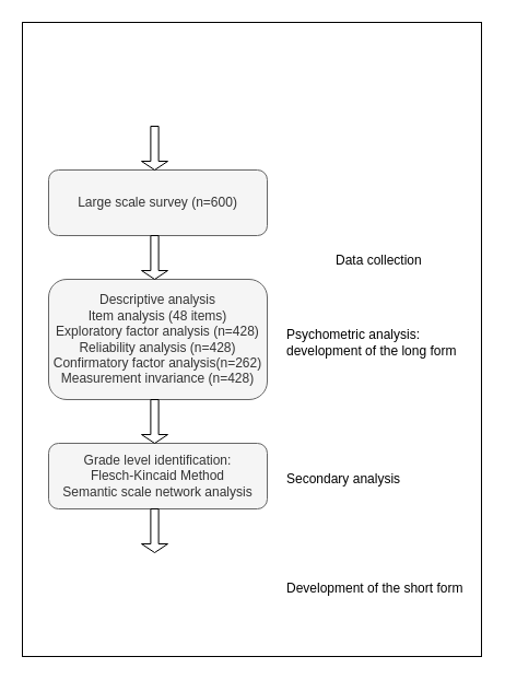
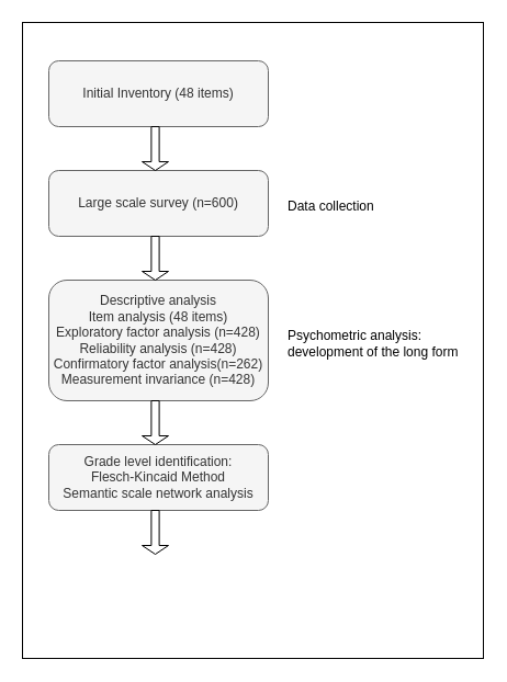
  <mxCell id="0" />
  <mxCell id="1" parent="0" />
  <mxCell id="2" value="" style="rounded=0;whiteSpace=wrap;html=1;" parent="1" vertex="1"><mxGeometry x="20" y="20" width="420" height="580" as="geometry" /></mxCell>
+ <mxCell id="3" value="Initial Inventory (48 items)" style="rounded=1;whiteSpace=wrap;html=1;fillColor=#f5f5f5;fontColor=#333333;strokeColor=#666666;" parent="1" vertex="1"><mxGeometry x="44" y="55" width="200" height="60" as="geometry" /></mxCell>
  <mxCell id="4" value="Large scale survey (n=600)" style="rounded=1;whiteSpace=wrap;html=1;fillColor=#f5f5f5;fontColor=#333333;strokeColor=#666666;" parent="1" vertex="1"><mxGeometry x="44" y="155" width="200" height="60" as="geometry" /></mxCell>
  <mxCell id="5" value="Descriptive analysis&lt;br&gt;Item analysis (48 items)&lt;br&gt;Exploratory factor analysis (n=428)&lt;br&gt;Reliability analysis (n=428)&lt;br&gt;Confirmatory factor analysis(n=262)&lt;br&gt;Measurement invariance (n=428)" style="rounded=1;whiteSpace=wrap;html=1;fillColor=#f5f5f5;fontColor=#333333;strokeColor=#666666;" parent="1" vertex="1"><mxGeometry x="44" y="255" width="200" height="110" as="geometry" /></mxCell>
  <mxCell id="6" value="Grade level identification:&lt;br&gt;Flesch-Kincaid Method&lt;br&gt;Semantic scale network analysis" style="rounded=1;whiteSpace=wrap;html=1;fillColor=#f5f5f5;fontColor=#333333;strokeColor=#666666;" parent="1" vertex="1"><mxGeometry x="44" y="405" width="200" height="60" as="geometry" /></mxCell>
- <mxCell id="7" value="Data collection" style="text;html=1;align=left;verticalAlign=middle;resizable=0;points=[];autosize=1;strokeColor=none;fillColor=none;" parent="1" vertex="1"><mxGeometry x="305" y="222.5" width="100" height="30" as="geometry" /></mxCell>
+ <mxCell id="7" value="Data collection" style="text;html=1;align=left;verticalAlign=middle;resizable=0;points=[];autosize=1;strokeColor=none;fillColor=none;" parent="1" vertex="1"><mxGeometry x="260" y="172.5" width="100" height="30" as="geometry" /></mxCell>
  <mxCell id="8" value="Psychometric analysis:&lt;br&gt;development of the long form" style="text;html=1;align=left;verticalAlign=middle;resizable=0;points=[];autosize=1;strokeColor=none;fillColor=none;" parent="1" vertex="1"><mxGeometry x="260" y="292.5" width="180" height="40" as="geometry" /></mxCell>
- <mxCell id="9" value="Secondary analysis" style="text;html=1;align=left;verticalAlign=middle;resizable=0;points=[];autosize=1;strokeColor=none;fillColor=none;" parent="1" vertex="1"><mxGeometry x="260" y="422.5" width="130" height="30" as="geometry" /></mxCell>
- <mxCell id="10" value="Development of the short form" style="text;html=1;align=left;verticalAlign=middle;resizable=0;points=[];autosize=1;strokeColor=none;fillColor=none;" parent="1" vertex="1"><mxGeometry x="260" y="522.5" width="180" height="30" as="geometry" /></mxCell>
  <mxCell id="11" value="" style="shape=singleArrow;direction=south;whiteSpace=wrap;html=1;aspect=fixed;" parent="1" vertex="1"><mxGeometry x="129" y="115" width="24" height="40" as="geometry" /></mxCell>
  <mxCell id="12" value="" style="shape=singleArrow;direction=south;whiteSpace=wrap;html=1;aspect=fixed;" parent="1" vertex="1"><mxGeometry x="129" y="215" width="24" height="40" as="geometry" /></mxCell>
  <mxCell id="13" value="" style="shape=singleArrow;direction=south;whiteSpace=wrap;html=1;aspect=fixed;" parent="1" vertex="1"><mxGeometry x="129" y="365" width="24" height="40" as="geometry" /></mxCell>
  <mxCell id="14" value="" style="shape=singleArrow;direction=south;whiteSpace=wrap;html=1;aspect=fixed;" parent="1" vertex="1"><mxGeometry x="129" y="465" width="24" height="40" as="geometry" /></mxCell>
